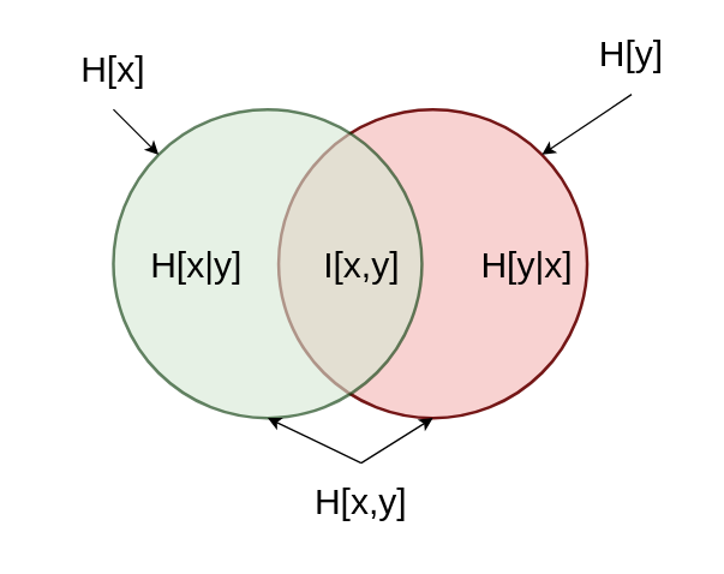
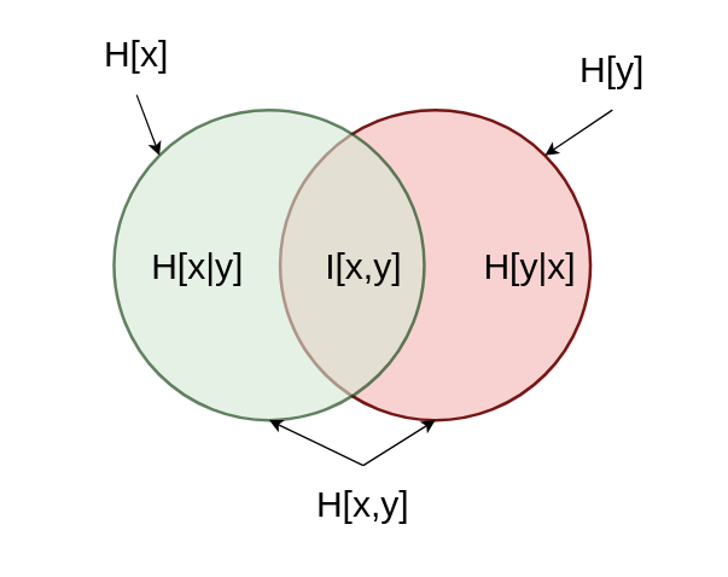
  <mxCell id="0" />
  <mxCell id="1" parent="0" />
  <mxCell id="2" value="" style="ellipse;whiteSpace=wrap;html=1;aspect=fixed;fillColor=#f8cecc;strokeColor=#660000;opacity=90;strokeWidth=2;movable=1;resizable=1;rotatable=1;deletable=1;editable=1;connectable=1;container=0;" parent="1" vertex="1"><mxGeometry x="185" y="72.308" width="205.417" height="205.417" as="geometry" /></mxCell>
  <mxCell id="3" value="" style="ellipse;whiteSpace=wrap;html=1;aspect=fixed;fillColor=#d5e8d4;strokeColor=#003300;opacity=60;strokeWidth=2;movable=1;resizable=1;rotatable=1;deletable=1;editable=1;connectable=1;container=0;" parent="1" vertex="1"><mxGeometry x="75" y="72.308" width="205.417" height="205.417" as="geometry" /></mxCell>
  <mxCell id="4" value="&lt;font style=&quot;font-size: 24px&quot;&gt;H[x|y]&lt;/font&gt;" style="text;html=1;strokeColor=none;fillColor=none;align=center;verticalAlign=middle;whiteSpace=wrap;rounded=0;opacity=60;movable=1;resizable=1;rotatable=1;deletable=1;editable=1;connectable=1;container=0;" parent="1" vertex="1"><mxGeometry x="47.5" y="137.692" width="165" height="78.462" as="geometry" /></mxCell>
  <mxCell id="5" value="&lt;font style=&quot;font-size: 24px&quot;&gt;H[y|x]&lt;/font&gt;" style="text;html=1;strokeColor=none;fillColor=none;align=center;verticalAlign=middle;whiteSpace=wrap;rounded=0;opacity=60;movable=1;resizable=1;rotatable=1;deletable=1;editable=1;connectable=1;container=0;" parent="1" vertex="1"><mxGeometry x="267.5" y="137.692" width="165" height="78.462" as="geometry" /></mxCell>
- <mxCell id="6" value="&lt;font style=&quot;font-size: 24px&quot;&gt;H[x]&lt;/font&gt;" style="text;html=1;strokeColor=none;fillColor=none;align=center;verticalAlign=middle;whiteSpace=wrap;rounded=0;opacity=60;movable=1;resizable=1;rotatable=1;deletable=1;editable=1;connectable=1;container=0;" parent="1" vertex="1"><mxGeometry x="20" y="20" width="110" height="52.308" as="geometry" /></mxCell>
+ <mxCell id="6" value="&lt;font style=&quot;font-size: 24px&quot;&gt;H[x]&lt;/font&gt;" style="text;html=1;strokeColor=none;fillColor=none;align=center;verticalAlign=middle;whiteSpace=wrap;rounded=0;opacity=60;movable=1;resizable=1;rotatable=1;deletable=1;editable=1;connectable=1;container=0;" parent="1" vertex="1"><mxGeometry x="35" y="10" width="110" height="52.308" as="geometry" /></mxCell>
  <mxCell id="7" value="&lt;font style=&quot;font-size: 24px&quot;&gt;I[x,y]&lt;/font&gt;" style="text;html=1;strokeColor=none;fillColor=none;align=center;verticalAlign=middle;whiteSpace=wrap;rounded=0;opacity=60;movable=1;resizable=1;rotatable=1;deletable=1;editable=1;connectable=1;container=0;" parent="1" vertex="1"><mxGeometry x="157.5" y="137.692" width="165" height="78.462" as="geometry" /></mxCell>
  <mxCell id="8" value="" style="endArrow=classic;html=1;rounded=0;exitX=0.5;exitY=0;exitDx=0;exitDy=0;entryX=0.5;entryY=1;entryDx=0;entryDy=0;movable=1;resizable=1;rotatable=1;deletable=1;editable=1;connectable=1;" parent="1" target="2" edge="1"><mxGeometry width="50" height="50" relative="1" as="geometry"><mxPoint x="240" y="307.692" as="sourcePoint" /><mxPoint x="460" y="72.308" as="targetPoint" /></mxGeometry></mxCell>
  <mxCell id="9" value="" style="endArrow=classic;html=1;rounded=0;exitX=0.5;exitY=0;exitDx=0;exitDy=0;entryX=0.5;entryY=1;entryDx=0;entryDy=0;movable=1;resizable=1;rotatable=1;deletable=1;editable=1;connectable=1;" parent="1" target="3" edge="1"><mxGeometry width="50" height="50" relative="1" as="geometry"><mxPoint x="240" y="307.692" as="sourcePoint" /><mxPoint x="322.5" y="307.692" as="targetPoint" /></mxGeometry></mxCell>
  <mxCell id="10" value="" style="endArrow=classic;html=1;rounded=0;exitX=0.5;exitY=1;exitDx=0;exitDy=0;entryX=0;entryY=0;entryDx=0;entryDy=0;movable=1;resizable=1;rotatable=1;deletable=1;editable=1;connectable=1;" parent="1" source="6" target="3" edge="1"><mxGeometry width="50" height="50" relative="1" as="geometry"><mxPoint x="185" y="124.615" as="sourcePoint" /><mxPoint x="322.5" y="-6.154" as="targetPoint" /></mxGeometry></mxCell>
- <mxCell id="11" value="&lt;font style=&quot;font-size: 24px&quot;&gt;H[y]&lt;/font&gt;" style="text;html=1;strokeColor=none;fillColor=none;align=center;verticalAlign=middle;whiteSpace=wrap;rounded=0;opacity=60;movable=1;resizable=1;rotatable=1;deletable=1;editable=1;connectable=1;container=0;" parent="1" vertex="1"><mxGeometry x="365" y="10" width="110" height="52.308" as="geometry" /></mxCell>
+ <mxCell id="11" value="&lt;font style=&quot;font-size: 24px&quot;&gt;H[y]&lt;/font&gt;" style="text;html=1;strokeColor=none;fillColor=none;align=center;verticalAlign=middle;whiteSpace=wrap;rounded=0;opacity=60;movable=1;resizable=1;rotatable=1;deletable=1;editable=1;connectable=1;container=0;" parent="1" vertex="1"><mxGeometry x="350" y="20" width="110" height="52.308" as="geometry" /></mxCell>
  <mxCell id="12" value="&lt;font style=&quot;font-size: 24px&quot;&gt;H[x,y]&lt;/font&gt;" style="text;html=1;strokeColor=none;fillColor=none;align=center;verticalAlign=middle;whiteSpace=wrap;rounded=0;opacity=60;movable=1;resizable=1;rotatable=1;deletable=1;editable=1;connectable=1;container=0;" parent="1" vertex="1"><mxGeometry x="185" y="307.692" width="110" height="52.308" as="geometry" /></mxCell>
  <mxCell id="13" value="" style="endArrow=classic;html=1;rounded=0;exitX=0.5;exitY=1;exitDx=0;exitDy=0;entryX=1;entryY=0;entryDx=0;entryDy=0;movable=1;resizable=1;rotatable=1;deletable=1;editable=1;connectable=1;" parent="1" source="11" target="2" edge="1"><mxGeometry width="50" height="50" relative="1" as="geometry"><mxPoint x="322.5" y="203.077" as="sourcePoint" /><mxPoint x="460" y="72.308" as="targetPoint" /></mxGeometry></mxCell>
